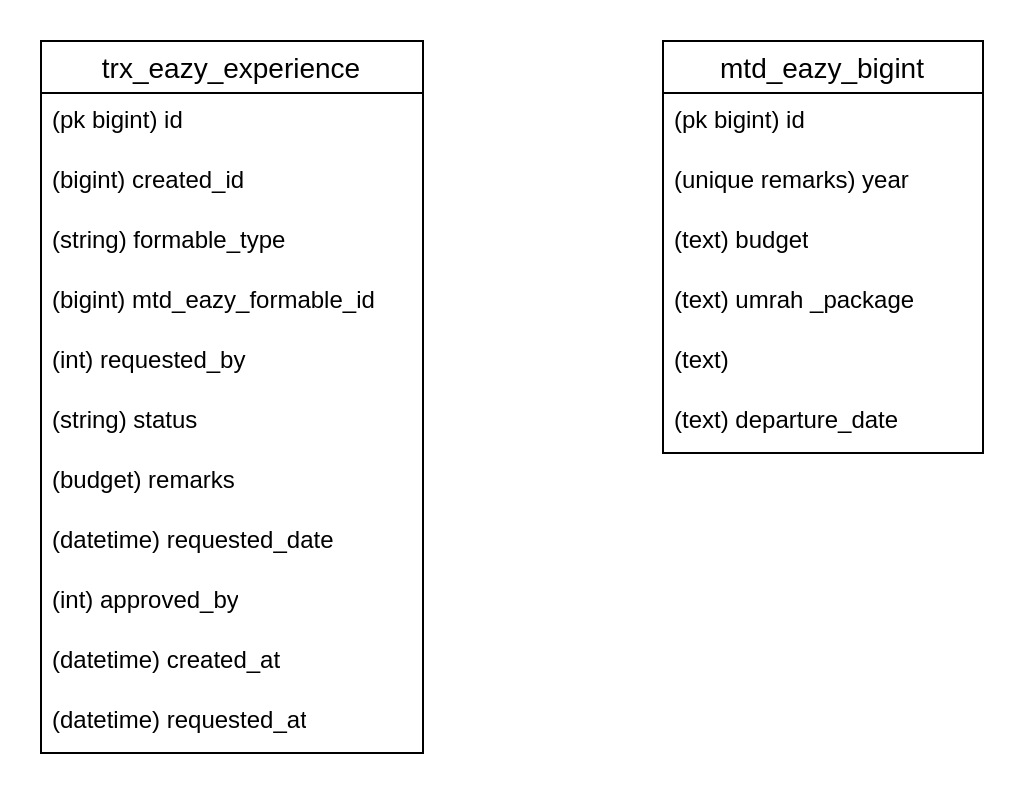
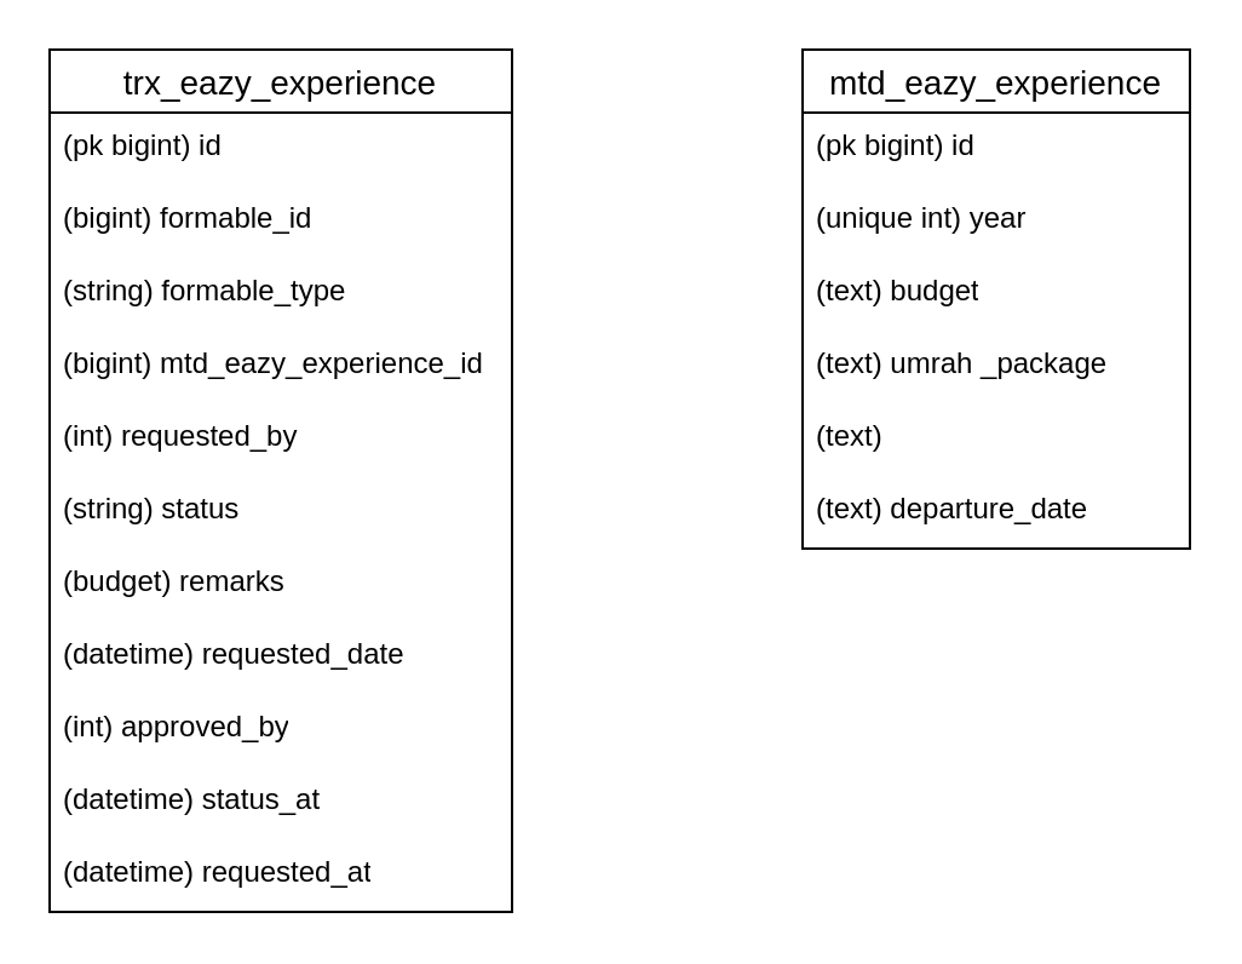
  <mxCell id="0" />
  <mxCell id="1" parent="0" />
  <mxCell id="2" value="trx_eazy_experience" style="swimlane;fontStyle=0;childLayout=stackLayout;horizontal=1;startSize=26;horizontalStack=0;resizeParent=1;resizeParentMax=0;resizeLast=0;collapsible=1;marginBottom=0;align=center;fontSize=14;" parent="1" vertex="1"><mxGeometry x="20" y="20" width="191" height="356" as="geometry" /></mxCell>
  <mxCell id="3" value="(pk bigint) id&amp;nbsp;" style="text;strokeColor=none;fillColor=none;spacingLeft=4;spacingRight=4;overflow=hidden;rotatable=0;points=[[0,0.5],[1,0.5]];portConstraint=eastwest;fontSize=12;whiteSpace=wrap;html=1;" parent="2" vertex="1"><mxGeometry y="26" width="191" height="30" as="geometry" /></mxCell>
- <mxCell id="4" value="(bigint) created_id" style="text;strokeColor=none;fillColor=none;spacingLeft=4;spacingRight=4;overflow=hidden;rotatable=0;points=[[0,0.5],[1,0.5]];portConstraint=eastwest;fontSize=12;whiteSpace=wrap;html=1;" parent="2" vertex="1"><mxGeometry y="56" width="191" height="30" as="geometry" /></mxCell>
+ <mxCell id="4" value="(bigint) formable_id" style="text;strokeColor=none;fillColor=none;spacingLeft=4;spacingRight=4;overflow=hidden;rotatable=0;points=[[0,0.5],[1,0.5]];portConstraint=eastwest;fontSize=12;whiteSpace=wrap;html=1;" parent="2" vertex="1"><mxGeometry y="56" width="191" height="30" as="geometry" /></mxCell>
  <mxCell id="5" value="(string) formable_type" style="text;strokeColor=none;fillColor=none;spacingLeft=4;spacingRight=4;overflow=hidden;rotatable=0;points=[[0,0.5],[1,0.5]];portConstraint=eastwest;fontSize=12;whiteSpace=wrap;html=1;" vertex="1" parent="2"><mxGeometry y="86" width="191" height="30" as="geometry" /></mxCell>
- <mxCell id="6" value="(bigint) mtd_eazy_formable_id" style="text;strokeColor=none;fillColor=none;spacingLeft=4;spacingRight=4;overflow=hidden;rotatable=0;points=[[0,0.5],[1,0.5]];portConstraint=eastwest;fontSize=12;whiteSpace=wrap;html=1;" vertex="1" parent="2"><mxGeometry y="116" width="191" height="30" as="geometry" /></mxCell>
+ <mxCell id="6" value="(bigint) mtd_eazy_experience_id" style="text;strokeColor=none;fillColor=none;spacingLeft=4;spacingRight=4;overflow=hidden;rotatable=0;points=[[0,0.5],[1,0.5]];portConstraint=eastwest;fontSize=12;whiteSpace=wrap;html=1;" vertex="1" parent="2"><mxGeometry y="116" width="191" height="30" as="geometry" /></mxCell>
  <mxCell id="7" value="(int) requested_by" style="text;strokeColor=none;fillColor=none;spacingLeft=4;spacingRight=4;overflow=hidden;rotatable=0;points=[[0,0.5],[1,0.5]];portConstraint=eastwest;fontSize=12;whiteSpace=wrap;html=1;" vertex="1" parent="2"><mxGeometry y="146" width="191" height="30" as="geometry" /></mxCell>
  <mxCell id="8" value="(string) status" style="text;strokeColor=none;fillColor=none;spacingLeft=4;spacingRight=4;overflow=hidden;rotatable=0;points=[[0,0.5],[1,0.5]];portConstraint=eastwest;fontSize=12;whiteSpace=wrap;html=1;" vertex="1" parent="2"><mxGeometry y="176" width="191" height="30" as="geometry" /></mxCell>
  <mxCell id="9" value="(budget) remarks" style="text;strokeColor=none;fillColor=none;spacingLeft=4;spacingRight=4;overflow=hidden;rotatable=0;points=[[0,0.5],[1,0.5]];portConstraint=eastwest;fontSize=12;whiteSpace=wrap;html=1;" vertex="1" parent="2"><mxGeometry y="206" width="191" height="30" as="geometry" /></mxCell>
  <mxCell id="10" value="(datetime) requested_date" style="text;strokeColor=none;fillColor=none;spacingLeft=4;spacingRight=4;overflow=hidden;rotatable=0;points=[[0,0.5],[1,0.5]];portConstraint=eastwest;fontSize=12;whiteSpace=wrap;html=1;" vertex="1" parent="2"><mxGeometry y="236" width="191" height="30" as="geometry" /></mxCell>
  <mxCell id="11" value="(int) approved_by" style="text;strokeColor=none;fillColor=none;spacingLeft=4;spacingRight=4;overflow=hidden;rotatable=0;points=[[0,0.5],[1,0.5]];portConstraint=eastwest;fontSize=12;whiteSpace=wrap;html=1;" vertex="1" parent="2"><mxGeometry y="266" width="191" height="30" as="geometry" /></mxCell>
- <mxCell id="12" value="(datetime) created_at" style="text;strokeColor=none;fillColor=none;spacingLeft=4;spacingRight=4;overflow=hidden;rotatable=0;points=[[0,0.5],[1,0.5]];portConstraint=eastwest;fontSize=12;whiteSpace=wrap;html=1;" vertex="1" parent="2"><mxGeometry y="296" width="191" height="30" as="geometry" /></mxCell>
+ <mxCell id="12" value="(datetime) status_at" style="text;strokeColor=none;fillColor=none;spacingLeft=4;spacingRight=4;overflow=hidden;rotatable=0;points=[[0,0.5],[1,0.5]];portConstraint=eastwest;fontSize=12;whiteSpace=wrap;html=1;" vertex="1" parent="2"><mxGeometry y="296" width="191" height="30" as="geometry" /></mxCell>
  <mxCell id="13" value="(datetime) requested_at" style="text;strokeColor=none;fillColor=none;spacingLeft=4;spacingRight=4;overflow=hidden;rotatable=0;points=[[0,0.5],[1,0.5]];portConstraint=eastwest;fontSize=12;whiteSpace=wrap;html=1;" vertex="1" parent="2"><mxGeometry y="326" width="191" height="30" as="geometry" /></mxCell>
- <mxCell id="14" value="mtd_eazy_bigint" style="swimlane;fontStyle=0;childLayout=stackLayout;horizontal=1;startSize=26;horizontalStack=0;resizeParent=1;resizeParentMax=0;resizeLast=0;collapsible=1;marginBottom=0;align=center;fontSize=14;" vertex="1" parent="1"><mxGeometry x="331" y="20" width="160" height="206" as="geometry" /></mxCell>
+ <mxCell id="14" value="mtd_eazy_experience" style="swimlane;fontStyle=0;childLayout=stackLayout;horizontal=1;startSize=26;horizontalStack=0;resizeParent=1;resizeParentMax=0;resizeLast=0;collapsible=1;marginBottom=0;align=center;fontSize=14;" vertex="1" parent="1"><mxGeometry x="331" y="20" width="160" height="206" as="geometry" /></mxCell>
  <mxCell id="15" value="(pk bigint) id" style="text;strokeColor=none;fillColor=none;spacingLeft=4;spacingRight=4;overflow=hidden;rotatable=0;points=[[0,0.5],[1,0.5]];portConstraint=eastwest;fontSize=12;whiteSpace=wrap;html=1;" vertex="1" parent="14"><mxGeometry y="26" width="160" height="30" as="geometry" /></mxCell>
- <mxCell id="16" value="(unique remarks) year&amp;nbsp;" style="text;strokeColor=none;fillColor=none;spacingLeft=4;spacingRight=4;overflow=hidden;rotatable=0;points=[[0,0.5],[1,0.5]];portConstraint=eastwest;fontSize=12;whiteSpace=wrap;html=1;" vertex="1" parent="14"><mxGeometry y="56" width="160" height="30" as="geometry" /></mxCell>
+ <mxCell id="16" value="(unique int) year&amp;nbsp;" style="text;strokeColor=none;fillColor=none;spacingLeft=4;spacingRight=4;overflow=hidden;rotatable=0;points=[[0,0.5],[1,0.5]];portConstraint=eastwest;fontSize=12;whiteSpace=wrap;html=1;" vertex="1" parent="14"><mxGeometry y="56" width="160" height="30" as="geometry" /></mxCell>
  <mxCell id="17" value="(text) budget" style="text;strokeColor=none;fillColor=none;spacingLeft=4;spacingRight=4;overflow=hidden;rotatable=0;points=[[0,0.5],[1,0.5]];portConstraint=eastwest;fontSize=12;whiteSpace=wrap;html=1;" vertex="1" parent="14"><mxGeometry y="86" width="160" height="30" as="geometry" /></mxCell>
  <mxCell id="18" value="(text) umrah _package" style="text;strokeColor=none;fillColor=none;spacingLeft=4;spacingRight=4;overflow=hidden;rotatable=0;points=[[0,0.5],[1,0.5]];portConstraint=eastwest;fontSize=12;whiteSpace=wrap;html=1;" vertex="1" parent="14"><mxGeometry y="116" width="160" height="30" as="geometry" /></mxCell>
  <mxCell id="19" value="(text)&amp;nbsp;" style="text;strokeColor=none;fillColor=none;spacingLeft=4;spacingRight=4;overflow=hidden;rotatable=0;points=[[0,0.5],[1,0.5]];portConstraint=eastwest;fontSize=12;whiteSpace=wrap;html=1;" vertex="1" parent="14"><mxGeometry y="146" width="160" height="30" as="geometry" /></mxCell>
  <mxCell id="20" value="(text) departure_date" style="text;strokeColor=none;fillColor=none;spacingLeft=4;spacingRight=4;overflow=hidden;rotatable=0;points=[[0,0.5],[1,0.5]];portConstraint=eastwest;fontSize=12;whiteSpace=wrap;html=1;" vertex="1" parent="14"><mxGeometry y="176" width="160" height="30" as="geometry" /></mxCell>
